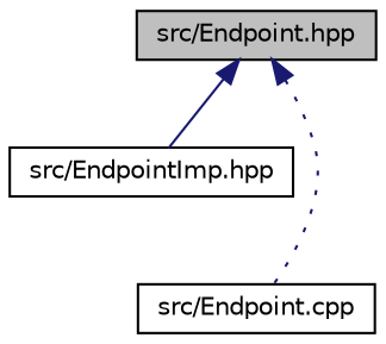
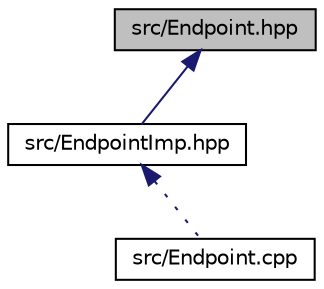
  digraph {
    node [color=black fillcolor=white fontname=Helvetica fontsize=10 shape=record style=filled]
    edge [color=midnightblue dir=back fontname=Helvetica fontsize=10 labelfontname=Helvetica labelfontsize=10]
    n1 [fillcolor=grey75 fontcolor=black height=0.2 label="src/Endpoint.hpp" width=0.4]
    n2 [height=0.2 label="src/EndpointImp.hpp" width=0.4]
    n3 [height=0.2 label="src/Endpoint.cpp" width=0.4]
    n1 -> n2 [style=solid]
-   n1 -> n3 [style=dotted]
+   n2 -> n3 [style=dotted]
  }
